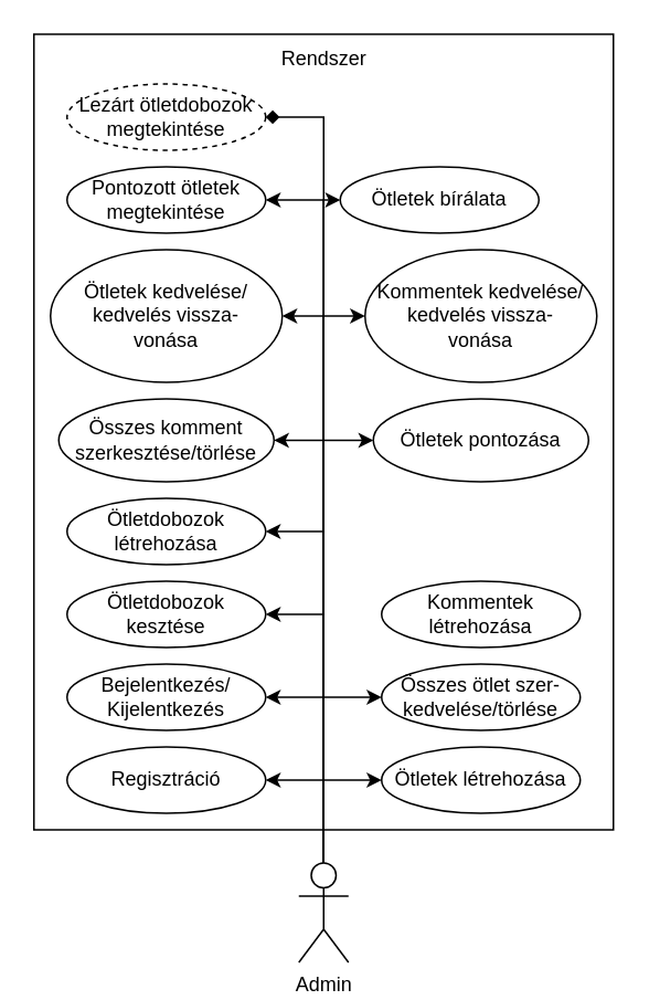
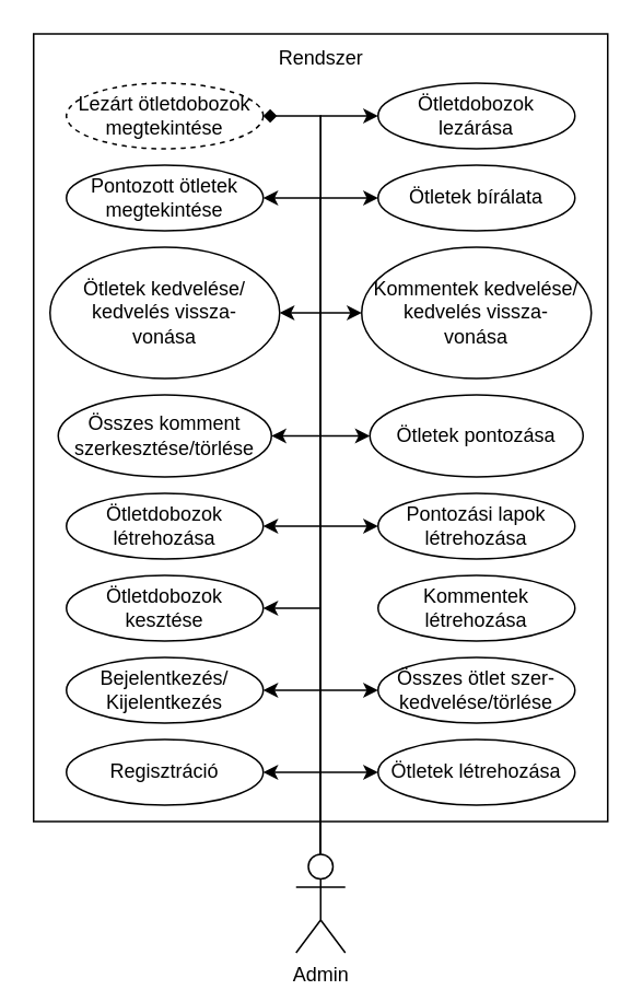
  <mxCell id="0" />
  <mxCell id="1" parent="0" />
  <mxCell id="2" value="" style="rounded=0;whiteSpace=wrap;html=1;" vertex="1" parent="1"><mxGeometry x="20" y="20" width="350" height="480" as="geometry" /></mxCell>
  <mxCell id="3" value="Admin" style="shape=umlActor;verticalLabelPosition=bottom;verticalAlign=top;html=1;outlineConnect=0;" vertex="1" parent="1"><mxGeometry x="180" y="520" width="30" height="60" as="geometry" /></mxCell>
  <mxCell id="4" value="Regisztráció" style="ellipse;whiteSpace=wrap;html=1;" vertex="1" parent="1"><mxGeometry x="40" y="450" width="120" height="40" as="geometry" /></mxCell>
  <mxCell id="5" value="Rendszer" style="text;html=1;align=center;verticalAlign=middle;resizable=0;points=[];autosize=1;strokeColor=none;fillColor=none;" vertex="1" parent="1"><mxGeometry x="160" y="20" width="70" height="30" as="geometry" /></mxCell>
  <mxCell id="6" value="Bejelentkezés/&lt;div&gt;Kijelentkezés&lt;/div&gt;" style="ellipse;whiteSpace=wrap;html=1;" vertex="1" parent="1"><mxGeometry x="40" y="400" width="120" height="40" as="geometry" /></mxCell>
  <mxCell id="7" value="Ötletdobozok kesztése" style="ellipse;whiteSpace=wrap;html=1;" vertex="1" parent="1"><mxGeometry x="40" y="350" width="120" height="40" as="geometry" /></mxCell>
  <mxCell id="8" value="Ötletek létrehozása" style="ellipse;whiteSpace=wrap;html=1;" vertex="1" parent="1"><mxGeometry x="230" y="450" width="120" height="40" as="geometry" /></mxCell>
  <mxCell id="9" value="Összes ötlet szer-&lt;div&gt;kedvelése/törlése&lt;/div&gt;" style="ellipse;whiteSpace=wrap;html=1;" vertex="1" parent="1"><mxGeometry x="230" y="400" width="120" height="40" as="geometry" /></mxCell>
  <mxCell id="10" value="Kommentek létrehozása" style="ellipse;whiteSpace=wrap;html=1;" vertex="1" parent="1"><mxGeometry x="230" y="350" width="120" height="40" as="geometry" /></mxCell>
  <mxCell id="11" value="Összes komment&lt;div&gt;szerkesztése/&lt;span style=&quot;background-color: initial;&quot;&gt;törlése&lt;/span&gt;&lt;/div&gt;" style="ellipse;whiteSpace=wrap;html=1;" vertex="1" parent="1"><mxGeometry x="35" y="240" width="130" height="50" as="geometry" /></mxCell>
  <mxCell id="12" value="" style="endArrow=classic;html=1;rounded=0;entryX=1;entryY=0.5;entryDx=0;entryDy=0;exitX=0.5;exitY=0;exitDx=0;exitDy=0;exitPerimeter=0;" edge="1" parent="1" source="3" target="11"><mxGeometry width="50" height="50" relative="1" as="geometry"><mxPoint x="195" y="510" as="sourcePoint" /><mxPoint x="130" y="580" as="targetPoint" /><Array as="points"><mxPoint x="195" y="265" /></Array></mxGeometry></mxCell>
  <mxCell id="13" value="" style="endArrow=classic;html=1;rounded=0;entryX=1;entryY=0.5;entryDx=0;entryDy=0;exitX=0.5;exitY=0;exitDx=0;exitDy=0;exitPerimeter=0;" edge="1" parent="1" source="3" target="7"><mxGeometry width="50" height="50" relative="1" as="geometry"><mxPoint x="200" y="510" as="sourcePoint" /><mxPoint x="200" y="380" as="targetPoint" /><Array as="points"><mxPoint x="195" y="370" /></Array></mxGeometry></mxCell>
  <mxCell id="14" value="" style="endArrow=classic;html=1;rounded=0;entryX=0;entryY=0.5;entryDx=0;entryDy=0;exitX=0.5;exitY=0;exitDx=0;exitDy=0;exitPerimeter=0;" edge="1" parent="1" source="3" target="9"><mxGeometry width="50" height="50" relative="1" as="geometry"><mxPoint x="160" y="450" as="sourcePoint" /><mxPoint x="210" y="400" as="targetPoint" /><Array as="points"><mxPoint x="195" y="420" /></Array></mxGeometry></mxCell>
  <mxCell id="15" value="" style="endArrow=classic;html=1;rounded=0;entryX=1;entryY=0.5;entryDx=0;entryDy=0;exitX=0.5;exitY=0;exitDx=0;exitDy=0;exitPerimeter=0;" edge="1" parent="1" source="3" target="6"><mxGeometry width="50" height="50" relative="1" as="geometry"><mxPoint x="160" y="450" as="sourcePoint" /><mxPoint x="210" y="400" as="targetPoint" /><Array as="points"><mxPoint x="195" y="420" /></Array></mxGeometry></mxCell>
  <mxCell id="16" value="" style="endArrow=classic;html=1;rounded=0;entryX=0;entryY=0.5;entryDx=0;entryDy=0;exitX=0.5;exitY=0;exitDx=0;exitDy=0;exitPerimeter=0;" edge="1" parent="1" source="3" target="8"><mxGeometry width="50" height="50" relative="1" as="geometry"><mxPoint x="160" y="510" as="sourcePoint" /><mxPoint x="210" y="460" as="targetPoint" /><Array as="points"><mxPoint x="195" y="470" /></Array></mxGeometry></mxCell>
  <mxCell id="17" value="" style="endArrow=classic;html=1;rounded=0;exitX=0.5;exitY=0;exitDx=0;exitDy=0;exitPerimeter=0;entryX=1;entryY=0.5;entryDx=0;entryDy=0;" edge="1" parent="1" source="3" target="4"><mxGeometry width="50" height="50" relative="1" as="geometry"><mxPoint x="160" y="510" as="sourcePoint" /><mxPoint x="210" y="460" as="targetPoint" /><Array as="points"><mxPoint x="195" y="470" /></Array></mxGeometry></mxCell>
  <mxCell id="18" value="Ötletek kedvelése/&lt;div&gt;kedvelés vissza-&lt;/div&gt;&lt;div&gt;vonása&lt;/div&gt;" style="ellipse;whiteSpace=wrap;html=1;" vertex="1" parent="1"><mxGeometry x="30" y="150" width="140" height="80" as="geometry" /></mxCell>
  <mxCell id="19" value="Kommentek kedvelése/&lt;div&gt;kedvelés vissza-&lt;/div&gt;&lt;div&gt;vonása&lt;/div&gt;" style="ellipse;whiteSpace=wrap;html=1;" vertex="1" parent="1"><mxGeometry x="220" y="150" width="140" height="80" as="geometry" /></mxCell>
  <mxCell id="20" value="" style="endArrow=classic;html=1;rounded=0;entryX=1;entryY=0.5;entryDx=0;entryDy=0;exitX=0.5;exitY=0;exitDx=0;exitDy=0;exitPerimeter=0;" edge="1" parent="1" source="3" target="18"><mxGeometry width="50" height="50" relative="1" as="geometry"><mxPoint x="170" y="380" as="sourcePoint" /><mxPoint x="220" y="330" as="targetPoint" /><Array as="points"><mxPoint x="195" y="190" /></Array></mxGeometry></mxCell>
  <mxCell id="21" value="" style="endArrow=classic;html=1;rounded=0;entryX=0;entryY=0.5;entryDx=0;entryDy=0;exitX=0.5;exitY=0;exitDx=0;exitDy=0;exitPerimeter=0;" edge="1" parent="1" source="3" target="19"><mxGeometry width="50" height="50" relative="1" as="geometry"><mxPoint x="170" y="380" as="sourcePoint" /><mxPoint x="220" y="330" as="targetPoint" /><Array as="points"><mxPoint x="195" y="190" /></Array></mxGeometry></mxCell>
  <mxCell id="22" value="Ötletek pontozása" style="ellipse;whiteSpace=wrap;html=1;" vertex="1" parent="1"><mxGeometry x="225" y="240" width="130" height="50" as="geometry" /></mxCell>
  <mxCell id="23" value="" style="endArrow=classic;html=1;rounded=0;entryX=0;entryY=0.5;entryDx=0;entryDy=0;exitX=0.5;exitY=0;exitDx=0;exitDy=0;exitPerimeter=0;" edge="1" parent="1" source="3" target="22"><mxGeometry width="50" height="50" relative="1" as="geometry"><mxPoint x="205" y="530" as="sourcePoint" /><mxPoint x="175" y="235" as="targetPoint" /><Array as="points"><mxPoint x="195" y="265" /></Array></mxGeometry></mxCell>
  <mxCell id="24" value="Ötletdobozok létrehozása" style="ellipse;whiteSpace=wrap;html=1;" vertex="1" parent="1"><mxGeometry x="40" y="300" width="120" height="40" as="geometry" /></mxCell>
  <mxCell id="25" value="Pontozott ötletek megtekintése" style="ellipse;whiteSpace=wrap;html=1;" vertex="1" parent="1"><mxGeometry x="40" y="100" width="120" height="40" as="geometry" /></mxCell>
- <mxCell id="27" value="Ötletek bírálata" style="ellipse;whiteSpace=wrap;html=1;" vertex="1" parent="1"><mxGeometry x="205" y="100" width="120" height="40" as="geometry" /></mxCell>
+ <mxCell id="26" value="Pontozási lapok létrehozása" style="ellipse;whiteSpace=wrap;html=1;" vertex="1" parent="1"><mxGeometry x="230" y="300" width="120" height="40" as="geometry" /></mxCell>
+ <mxCell id="27" value="Ötletek bírálata" style="ellipse;whiteSpace=wrap;html=1;" vertex="1" parent="1"><mxGeometry x="230" y="100" width="120" height="40" as="geometry" /></mxCell>
+ <mxCell id="28" value="Ötletdobozok lezárása" style="ellipse;whiteSpace=wrap;html=1;" vertex="1" parent="1"><mxGeometry x="230" y="50" width="120" height="40" as="geometry" /></mxCell>
  <mxCell id="29" value="Lezárt ötletdobozok megtekintése" style="ellipse;whiteSpace=wrap;html=1;dashed=1;" vertex="1" parent="1"><mxGeometry x="40" y="50" width="120" height="40" as="geometry" /></mxCell>
  <mxCell id="30" value="" style="endArrow=classic;html=1;rounded=0;entryX=1;entryY=0.5;entryDx=0;entryDy=0;exitX=0.5;exitY=0;exitDx=0;exitDy=0;exitPerimeter=0;" edge="1" parent="1" source="3" target="24"><mxGeometry width="50" height="50" relative="1" as="geometry"><mxPoint x="160" y="330" as="sourcePoint" /><mxPoint x="210" y="280" as="targetPoint" /><Array as="points"><mxPoint x="195" y="320" /></Array></mxGeometry></mxCell>
+ <mxCell id="31" value="" style="endArrow=classic;html=1;rounded=0;entryX=0;entryY=0.5;entryDx=0;entryDy=0;exitX=0.5;exitY=0;exitDx=0;exitDy=0;exitPerimeter=0;" edge="1" parent="1" source="3" target="26"><mxGeometry width="50" height="50" relative="1" as="geometry"><mxPoint x="160" y="330" as="sourcePoint" /><mxPoint x="210" y="280" as="targetPoint" /><Array as="points"><mxPoint x="195" y="320" /></Array></mxGeometry></mxCell>
  <mxCell id="32" value="" style="endArrow=classic;html=1;rounded=0;entryX=1;entryY=0.5;entryDx=0;entryDy=0;exitX=0.5;exitY=0;exitDx=0;exitDy=0;exitPerimeter=0;" edge="1" parent="1" source="3" target="25"><mxGeometry width="50" height="50" relative="1" as="geometry"><mxPoint x="160" y="330" as="sourcePoint" /><mxPoint x="210" y="280" as="targetPoint" /><Array as="points"><mxPoint x="195" y="120" /></Array></mxGeometry></mxCell>
  <mxCell id="33" value="" style="endArrow=classic;html=1;rounded=0;entryX=0;entryY=0.5;entryDx=0;entryDy=0;exitX=0.5;exitY=0;exitDx=0;exitDy=0;exitPerimeter=0;" edge="1" parent="1" source="3" target="27"><mxGeometry width="50" height="50" relative="1" as="geometry"><mxPoint x="160" y="330" as="sourcePoint" /><mxPoint x="210" y="280" as="targetPoint" /><Array as="points"><mxPoint x="195" y="120" /></Array></mxGeometry></mxCell>
  <mxCell id="34" value="" style="endArrow=diamond;html=1;rounded=0;entryX=1;entryY=0.5;entryDx=0;entryDy=0;exitX=0.5;exitY=0;exitDx=0;exitDy=0;exitPerimeter=0;" edge="1" parent="1" source="3" target="29"><mxGeometry width="50" height="50" relative="1" as="geometry"><mxPoint x="160" y="330" as="sourcePoint" /><mxPoint x="210" y="280" as="targetPoint" /><Array as="points"><mxPoint x="195" y="70" /></Array></mxGeometry></mxCell>
+ <mxCell id="35" value="" style="endArrow=classic;html=1;rounded=0;entryX=0;entryY=0.5;entryDx=0;entryDy=0;exitX=0.5;exitY=0;exitDx=0;exitDy=0;exitPerimeter=0;" edge="1" parent="1" source="3" target="28"><mxGeometry width="50" height="50" relative="1" as="geometry"><mxPoint x="160" y="330" as="sourcePoint" /><mxPoint x="210" y="280" as="targetPoint" /><Array as="points"><mxPoint x="195" y="70" /></Array></mxGeometry></mxCell>
